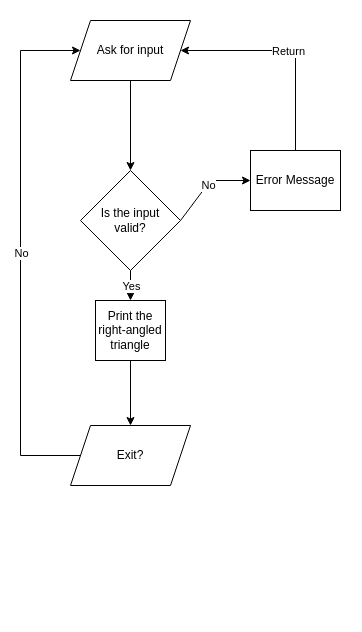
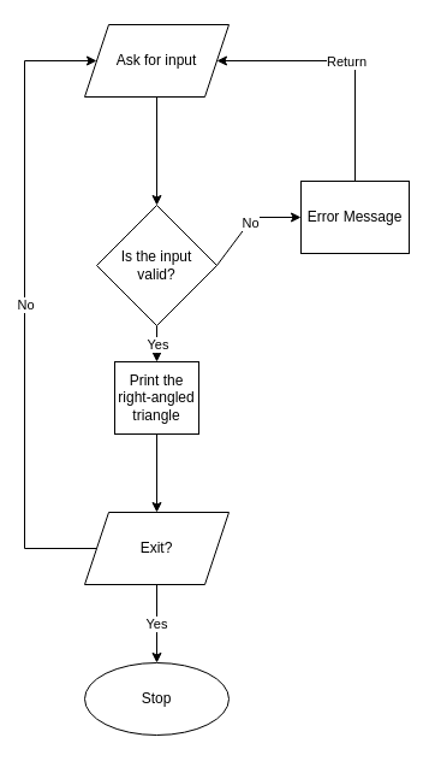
  <mxCell id="0" />
  <mxCell id="1" parent="0" />
  <mxCell id="2" value="" style="edgeStyle=orthogonalEdgeStyle;rounded=0;orthogonalLoop=1;jettySize=auto;html=1;" edge="1" parent="1" source="3" target="4"><mxGeometry relative="1" as="geometry" /></mxCell>
  <mxCell id="3" value="&lt;span style=&quot;&quot;&gt;Ask for input&lt;/span&gt;" style="shape=parallelogram;perimeter=parallelogramPerimeter;whiteSpace=wrap;html=1;fixedSize=1;" vertex="1" parent="1"><mxGeometry x="70" y="20" width="120" height="60" as="geometry" /></mxCell>
  <mxCell id="4" value="Is the input&lt;br&gt;valid?" style="rhombus;whiteSpace=wrap;html=1;" vertex="1" parent="1"><mxGeometry x="80" y="170" width="100" height="100" as="geometry" /></mxCell>
  <mxCell id="5" value="" style="endArrow=classic;html=1;rounded=0;exitX=1;exitY=0.5;exitDx=0;exitDy=0;entryX=0;entryY=0.5;entryDx=0;entryDy=0;" edge="1" parent="1" source="4" target="7"><mxGeometry relative="1" as="geometry"><mxPoint x="230" y="180" as="sourcePoint" /><mxPoint x="320" y="200" as="targetPoint" /><Array as="points"><mxPoint x="210" y="180" /></Array></mxGeometry></mxCell>
  <mxCell id="6" value="No" style="edgeLabel;resizable=0;html=1;align=center;verticalAlign=middle;" connectable="0" vertex="1" parent="5"><mxGeometry relative="1" as="geometry" /></mxCell>
  <mxCell id="7" value="Error Message" style="rounded=0;whiteSpace=wrap;html=1;" vertex="1" parent="1"><mxGeometry x="250" y="150" width="90" height="60" as="geometry" /></mxCell>
  <mxCell id="8" value="" style="edgeStyle=orthogonalEdgeStyle;rounded=0;orthogonalLoop=1;jettySize=auto;html=1;" edge="1" parent="1" source="9" target="15"><mxGeometry relative="1" as="geometry" /></mxCell>
  <mxCell id="9" value="Print the right-angled triangle" style="whiteSpace=wrap;html=1;" vertex="1" parent="1"><mxGeometry x="95" y="300" width="70" height="60" as="geometry" /></mxCell>
  <mxCell id="10" value="" style="endArrow=classic;html=1;rounded=0;entryX=0.5;entryY=0;entryDx=0;entryDy=0;exitX=0.5;exitY=1;exitDx=0;exitDy=0;" edge="1" parent="1" source="4" target="9"><mxGeometry relative="1" as="geometry"><mxPoint x="100" y="160" as="sourcePoint" /><mxPoint x="200" y="160" as="targetPoint" /></mxGeometry></mxCell>
  <mxCell id="11" value="Yes" style="edgeLabel;resizable=0;html=1;align=center;verticalAlign=middle;" connectable="0" vertex="1" parent="10"><mxGeometry relative="1" as="geometry" /></mxCell>
  <mxCell id="12" value="" style="endArrow=classic;html=1;rounded=0;exitX=0.5;exitY=0;exitDx=0;exitDy=0;entryX=1;entryY=0.5;entryDx=0;entryDy=0;" edge="1" parent="1" source="7" target="3"><mxGeometry relative="1" as="geometry"><mxPoint x="260" y="79" as="sourcePoint" /><mxPoint x="360" y="79" as="targetPoint" /><Array as="points"><mxPoint x="295" y="50" /></Array></mxGeometry></mxCell>
  <mxCell id="13" value="Return" style="edgeLabel;resizable=0;html=1;align=center;verticalAlign=middle;" connectable="0" vertex="1" parent="12"><mxGeometry relative="1" as="geometry" /></mxCell>
+ <mxCell id="14" value="Yes" style="edgeStyle=orthogonalEdgeStyle;rounded=0;orthogonalLoop=1;jettySize=auto;html=1;" edge="1" parent="1" source="15" target="16"><mxGeometry relative="1" as="geometry" /></mxCell>
  <mxCell id="15" value="Exit?" style="shape=parallelogram;perimeter=parallelogramPerimeter;whiteSpace=wrap;html=1;fixedSize=1;" vertex="1" parent="1"><mxGeometry x="70" y="425" width="120" height="60" as="geometry" /></mxCell>
+ <mxCell id="16" value="Stop" style="ellipse;whiteSpace=wrap;html=1;" vertex="1" parent="1"><mxGeometry x="70" y="550" width="120" height="60" as="geometry" /></mxCell>
  <mxCell id="17" value="" style="endArrow=classic;html=1;rounded=0;exitX=0;exitY=0.5;exitDx=0;exitDy=0;entryX=0;entryY=0.5;entryDx=0;entryDy=0;" edge="1" parent="1" source="15" target="3"><mxGeometry relative="1" as="geometry"><mxPoint x="-110" y="550" as="sourcePoint" /><mxPoint x="-10" y="550" as="targetPoint" /><Array as="points"><mxPoint x="20" y="455" /><mxPoint x="20" y="50" /></Array></mxGeometry></mxCell>
  <mxCell id="18" value="No" style="edgeLabel;resizable=0;html=1;align=center;verticalAlign=middle;" connectable="0" vertex="1" parent="17"><mxGeometry relative="1" as="geometry" /></mxCell>
